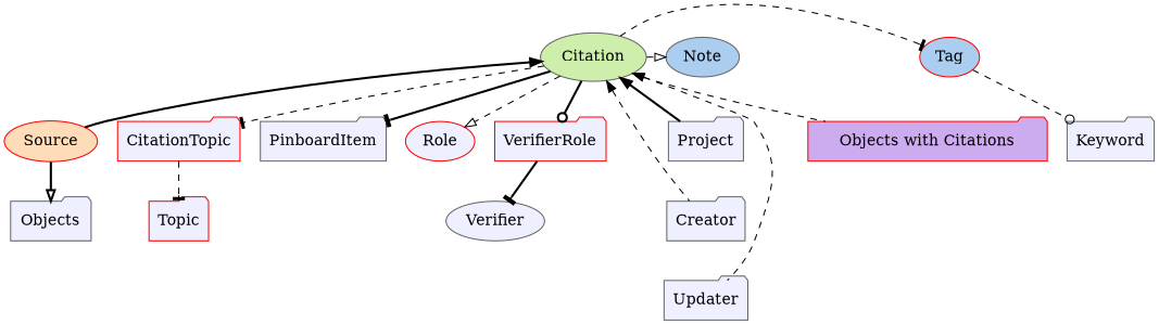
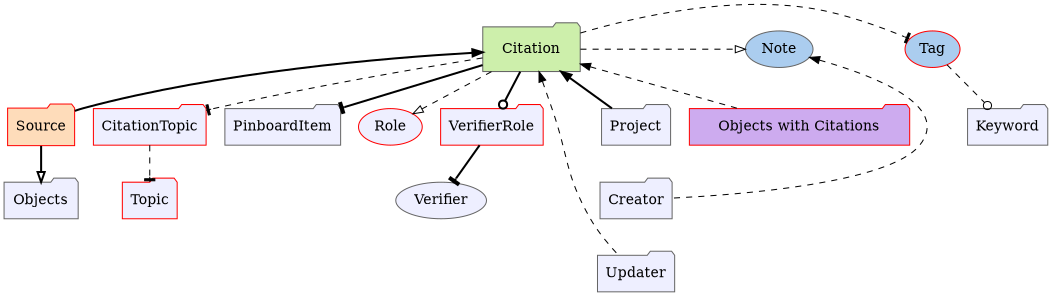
  digraph {
    rankdir=TB
    node [color=gray40 fillcolor="#eeefff" group=supporting shape=folder style=filled]
    edge [style=dashed]
-   n1 [fillcolor="#cdefab" group=target height=0.61111 label=Citation shape=ellipse width=1.3319]
+   n1 [fillcolor="#cdefab" group=target height=0.61111 label=Citation width=1.3319]
    n2 [color=red fillcolor="#abcdef" group=annotator height=0.5 label=Tag shape=ellipse width=0.75]
    n3 [fillcolor="#abcdef" group=annotator height=0.5 label=Note shape=ellipse width=0.80088]
-   n4 [color=red fillcolor="#fedcba" group=core height=0.51389 label=Source shape=ellipse width=0.75]
+   n4 [color=red fillcolor="#fedcba" group=core height=0.51389 label=Source width=0.75]
    n5 [color=red height=0.5 label=CitationTopic width=1.2639]
    n6 [height=0.5 label=Objects width=1.0139]
    n7 [height=0.5 label=Keyword width=0.92014]
    n8 [height=0.5 label=PinboardItem width=1.2535]
    n9 [color=red height=0.5 label=Role shape=ellipse width=0.75]
    n10 [color=red height=0.5 label=Topic width=0.75]
    n11 [color=red height=0.5 label=VerifierRole width=1.1493]
    n12 [height=0.5 label=Verifier shape=ellipse width=0.79514]
    n13 [height=0.5 label=Creator width=0.78472]
    n14 [height=0.5 label=Project width=0.75347]
    n15 [height=0.5 label=Updater width=0.82639]
    n16 [color=red fillcolor="#cdabef" group=polymorphic height=0.5 label="Objects with Citations" width=3.0096]
    subgraph sub_1 {
      rank=min
      n1
      n2
      n3
    }
    subgraph sub_2 {
      n4
    }
    subgraph sub_3 {
      n5
      n6
      n7
      n8
      n9
      n10
      n11
      n12
      n13
      n14
      n15
    }
    n1 -> n2 [arrowhead=tee]
    n1 -> n3 [arrowhead=onormal]
    n1 -> n4 [dir=back style=bold]
    n1 -> n5 [arrowhead=tee]
    n1 -> n8 [arrowhead=tee style=bold]
    n1 -> n9 [arrowhead=onormal]
    n1 -> n11 [arrowhead=odot style=bold]
-   n1 -> n13 [dir=back]
+   n3 -> n13 [dir=back]
    n1 -> n14 [dir=back style=bold]
    n1 -> n15 [dir=back]
    n1 -> n16 [dir=back]
    n2 -> n7 [arrowhead=odot]
    n4 -> n6 [arrowhead=onormal style=bold]
    n5 -> n10 [arrowhead=tee]
    n9 -> n12 [style=invis]
    n11 -> n12 [arrowhead=tee style=bold]
    n13 -> n15 [style=invis]
    n14 -> n13 [style=invis]
  }
